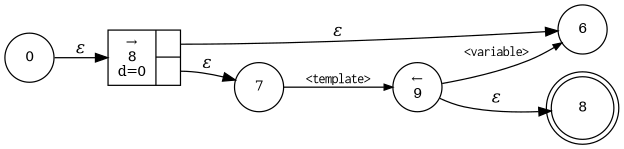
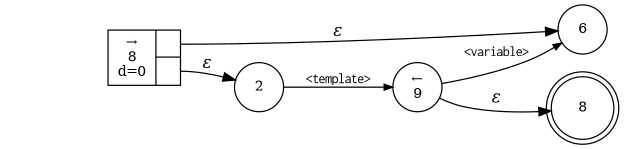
  digraph {
    rankdir=LR
    node [fixedsize=true fontsize=11 shape=circle peripheries=1]
    edge [fontname="Times-Italic"]
    n1 [label=8 shape=doublecircle width=.6 peripheries=""]
-   n2 [label=0 width=.55]
    n3 [fixedsize=false label="{&rarr;\n8\nd=0|{<p0>|<p1>}}" shape=record]
    n4 [label=6 width=.55]
-   n5 [label=7 width=.55]
+   n5 [label=2 width=.55]
    n6 [label="&larr;\n9" width=.55]
-   n2 -> n3 [label="&epsilon;"]
    n3 -> n4 [label="&epsilon;" tailport=p0]
    n3 -> n5 [label="&epsilon;" tailport=p1]
    n5 -> n6 [arrowhead=normal arrowsize=.7 fontname=Courier fontsize=11 label="<template>"]
    n6 -> n1 [label="&epsilon;"]
    n6 -> n4 [arrowhead=normal arrowsize=.7 fontname=Courier fontsize=11 label="<variable>"]
  }
